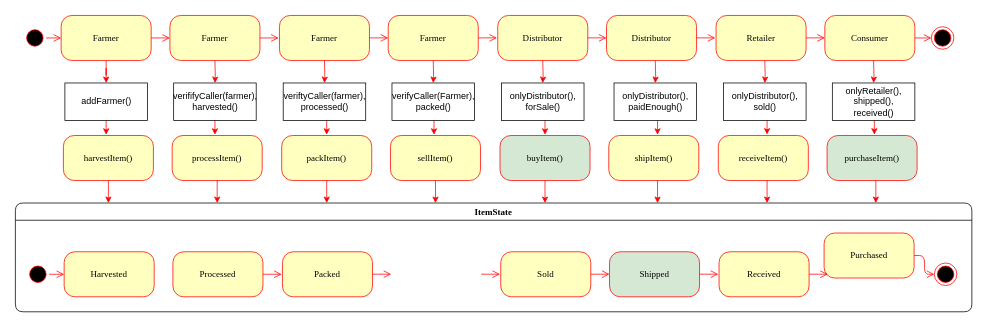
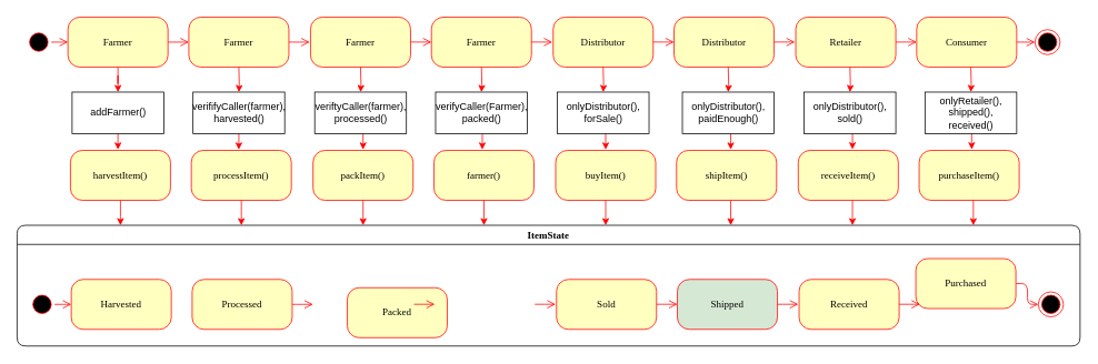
  <mxCell id="0" />
  <mxCell id="1" parent="0" />
  <mxCell id="2" value="" style="edgeStyle=orthogonalEdgeStyle;rounded=0;orthogonalLoop=1;jettySize=auto;html=1;strokeColor=#FF0000;" edge="1" parent="1"><mxGeometry relative="1" as="geometry"><mxPoint x="141" y="149" as="sourcePoint" /><mxPoint x="141" y="179" as="targetPoint" /></mxGeometry></mxCell>
  <mxCell id="3" value="" style="edgeStyle=orthogonalEdgeStyle;rounded=0;orthogonalLoop=1;jettySize=auto;html=1;strokeColor=#FF0000;" edge="1" parent="1"><mxGeometry relative="1" as="geometry"><mxPoint x="286" y="149" as="sourcePoint" /><mxPoint x="286" y="179" as="targetPoint" /></mxGeometry></mxCell>
  <mxCell id="4" value="" style="edgeStyle=orthogonalEdgeStyle;rounded=0;orthogonalLoop=1;jettySize=auto;html=1;strokeColor=#FF0000;" edge="1" parent="1"><mxGeometry relative="1" as="geometry"><mxPoint x="435" y="149" as="sourcePoint" /><mxPoint x="435" y="179" as="targetPoint" /></mxGeometry></mxCell>
  <mxCell id="5" value="" style="edgeStyle=orthogonalEdgeStyle;rounded=0;orthogonalLoop=1;jettySize=auto;html=1;strokeColor=#FF0000;" edge="1" parent="1"><mxGeometry relative="1" as="geometry"><mxPoint x="578" y="149" as="sourcePoint" /><mxPoint x="578" y="179" as="targetPoint" /></mxGeometry></mxCell>
  <mxCell id="6" value="" style="edgeStyle=orthogonalEdgeStyle;rounded=0;orthogonalLoop=1;jettySize=auto;html=1;strokeColor=#FF0000;" edge="1" parent="1"><mxGeometry relative="1" as="geometry"><mxPoint x="726" y="149" as="sourcePoint" /><mxPoint x="726" y="179" as="targetPoint" /></mxGeometry></mxCell>
  <mxCell id="7" value="" style="edgeStyle=orthogonalEdgeStyle;rounded=0;orthogonalLoop=1;jettySize=auto;html=1;strokeColor=#FF0000;" edge="1" parent="1"><mxGeometry relative="1" as="geometry"><mxPoint x="876" y="149" as="sourcePoint" /><mxPoint x="876" y="179" as="targetPoint" /></mxGeometry></mxCell>
  <mxCell id="8" value="" style="edgeStyle=orthogonalEdgeStyle;rounded=0;orthogonalLoop=1;jettySize=auto;html=1;strokeColor=#FF0000;" edge="1" parent="1"><mxGeometry relative="1" as="geometry"><mxPoint x="1022" y="148.86" as="sourcePoint" /><mxPoint x="1022" y="178.86" as="targetPoint" /></mxGeometry></mxCell>
  <mxCell id="9" value="" style="edgeStyle=orthogonalEdgeStyle;rounded=0;orthogonalLoop=1;jettySize=auto;html=1;strokeColor=#FF0000;" edge="1" parent="1"><mxGeometry relative="1" as="geometry"><mxPoint x="1165" y="148.86" as="sourcePoint" /><mxPoint x="1165" y="178.86" as="targetPoint" /></mxGeometry></mxCell>
  <mxCell id="10" value="ItemState" style="swimlane;whiteSpace=wrap;html=1;rounded=1;shadow=0;comic=0;labelBackgroundColor=none;strokeWidth=1;fontFamily=Verdana;fontSize=12;align=center;" parent="1" vertex="1"><mxGeometry x="20" y="270" width="1275" height="145" as="geometry" /></mxCell>
  <mxCell id="11" value="Harvested" style="rounded=1;whiteSpace=wrap;html=1;arcSize=24;fillColor=#ffffc0;strokeColor=#ff0000;shadow=0;comic=0;labelBackgroundColor=none;fontFamily=Verdana;fontSize=12;fontColor=#000000;align=center;" parent="10" vertex="1"><mxGeometry x="65" y="65" width="120" height="60" as="geometry" /></mxCell>
  <mxCell id="12" value="" style="ellipse;html=1;shape=endState;fillColor=#000000;strokeColor=#ff0000;rounded=1;shadow=0;comic=0;labelBackgroundColor=none;fontFamily=Verdana;fontSize=12;fontColor=#000000;align=center;" parent="10" vertex="1"><mxGeometry x="1225" y="80" width="30" height="30" as="geometry" /></mxCell>
  <mxCell id="13" style="edgeStyle=elbowEdgeStyle;html=1;labelBackgroundColor=none;endArrow=open;endSize=8;strokeColor=#ff0000;fontFamily=Verdana;fontSize=12;align=left;" parent="10" source="14" target="11" edge="1"><mxGeometry relative="1" as="geometry" /></mxCell>
  <mxCell id="14" value="" style="ellipse;html=1;shape=startState;fillColor=#000000;strokeColor=#ff0000;rounded=1;shadow=0;comic=0;labelBackgroundColor=none;fontFamily=Verdana;fontSize=12;fontColor=#000000;align=center;direction=south;" parent="10" vertex="1"><mxGeometry x="15" y="80" width="30" height="30" as="geometry" /></mxCell>
  <mxCell id="15" style="edgeStyle=elbowEdgeStyle;html=1;labelBackgroundColor=none;endArrow=open;endSize=8;strokeColor=#ff0000;fontFamily=Verdana;fontSize=12;align=left;exitX=1;exitY=0.5;exitDx=0;exitDy=0;" parent="10" source="18" edge="1"><mxGeometry relative="1" as="geometry"><mxPoint x="355" y="95" as="targetPoint" /></mxGeometry></mxCell>
- <mxCell id="16" value="Packed" style="rounded=1;whiteSpace=wrap;html=1;arcSize=24;fillColor=#ffffc0;strokeColor=#ff0000;shadow=0;comic=0;labelBackgroundColor=none;fontFamily=Verdana;fontSize=12;fontColor=#000000;align=center;" parent="10" vertex="1"><mxGeometry x="356" y="65" width="120" height="60" as="geometry" /></mxCell>
+ <mxCell id="16" value="Packed" style="rounded=1;whiteSpace=wrap;html=1;arcSize=24;fillColor=#ffffc0;strokeColor=#ff0000;shadow=0;comic=0;labelBackgroundColor=none;fontFamily=Verdana;fontSize=12;fontColor=#000000;align=center;" parent="10" vertex="1"><mxGeometry x="396" y="75" width="120" height="60" as="geometry" /></mxCell>
  <mxCell id="17" style="edgeStyle=elbowEdgeStyle;html=1;labelBackgroundColor=none;endArrow=open;endSize=8;strokeColor=#ff0000;fontFamily=Verdana;fontSize=12;align=left;startArrow=none;" parent="10" source="22" target="12" edge="1"><mxGeometry relative="1" as="geometry" /></mxCell>
  <mxCell id="18" value="Processed" style="rounded=1;whiteSpace=wrap;html=1;arcSize=24;fillColor=#ffffc0;strokeColor=#ff0000;shadow=0;comic=0;labelBackgroundColor=none;fontFamily=Verdana;fontSize=12;fontColor=#000000;align=center;" parent="10" vertex="1"><mxGeometry x="210" y="65" width="120" height="60" as="geometry" /></mxCell>
  <mxCell id="19" value="Sold" style="rounded=1;whiteSpace=wrap;html=1;arcSize=24;fillColor=#ffffc0;strokeColor=#ff0000;shadow=0;comic=0;labelBackgroundColor=none;fontFamily=Verdana;fontSize=12;fontColor=#000000;align=center;" vertex="1" parent="10"><mxGeometry x="647" y="65" width="120" height="60" as="geometry" /></mxCell>
  <mxCell id="20" value="Shipped" style="rounded=1;whiteSpace=wrap;html=1;arcSize=24;fillColor=#d5e8d4;strokeColor=#ff0000;shadow=0;comic=0;labelBackgroundColor=none;fontFamily=Verdana;fontSize=12;fontColor=#000000;align=center;" vertex="1" parent="10"><mxGeometry x="792" y="65" width="120" height="60" as="geometry" /></mxCell>
  <mxCell id="21" value="Received" style="rounded=1;whiteSpace=wrap;html=1;arcSize=24;fillColor=#ffffc0;strokeColor=#ff0000;shadow=0;comic=0;labelBackgroundColor=none;fontFamily=Verdana;fontSize=12;fontColor=#000000;align=center;" vertex="1" parent="10"><mxGeometry x="938" y="65" width="120" height="60" as="geometry" /></mxCell>
  <mxCell id="22" value="Purchased" style="rounded=1;whiteSpace=wrap;html=1;arcSize=24;fillColor=#ffffc0;strokeColor=#ff0000;shadow=0;comic=0;labelBackgroundColor=none;fontFamily=Verdana;fontSize=12;fontColor=#000000;align=center;" vertex="1" parent="10"><mxGeometry x="1078" y="40" width="120" height="60" as="geometry" /></mxCell>
  <mxCell id="23" style="edgeStyle=elbowEdgeStyle;html=1;labelBackgroundColor=none;endArrow=open;endSize=8;strokeColor=#ff0000;fontFamily=Verdana;fontSize=12;align=left;exitX=1;exitY=0.5;exitDx=0;exitDy=0;" edge="1" parent="10"><mxGeometry relative="1" as="geometry"><mxPoint x="476" y="94.89" as="sourcePoint" /><mxPoint x="501" y="94.89" as="targetPoint" /></mxGeometry></mxCell>
  <mxCell id="24" style="edgeStyle=elbowEdgeStyle;html=1;labelBackgroundColor=none;endArrow=open;endSize=8;strokeColor=#ff0000;fontFamily=Verdana;fontSize=12;align=left;exitX=1;exitY=0.5;exitDx=0;exitDy=0;" edge="1" parent="10"><mxGeometry relative="1" as="geometry"><mxPoint x="621" y="94.89" as="sourcePoint" /><mxPoint x="646" y="94.89" as="targetPoint" /></mxGeometry></mxCell>
  <mxCell id="25" style="edgeStyle=elbowEdgeStyle;html=1;labelBackgroundColor=none;endArrow=open;endSize=8;strokeColor=#ff0000;fontFamily=Verdana;fontSize=12;align=left;exitX=1;exitY=0.5;exitDx=0;exitDy=0;" edge="1" parent="10"><mxGeometry relative="1" as="geometry"><mxPoint x="767" y="94.89" as="sourcePoint" /><mxPoint x="792" y="94.89" as="targetPoint" /></mxGeometry></mxCell>
  <mxCell id="26" style="edgeStyle=elbowEdgeStyle;html=1;labelBackgroundColor=none;endArrow=open;endSize=8;strokeColor=#ff0000;fontFamily=Verdana;fontSize=12;align=left;exitX=1;exitY=0.5;exitDx=0;exitDy=0;" edge="1" parent="10"><mxGeometry relative="1" as="geometry"><mxPoint x="912" y="94.89" as="sourcePoint" /><mxPoint x="937" y="94.89" as="targetPoint" /></mxGeometry></mxCell>
  <mxCell id="27" style="edgeStyle=elbowEdgeStyle;html=1;labelBackgroundColor=none;endArrow=open;endSize=8;strokeColor=#ff0000;fontFamily=Verdana;fontSize=12;align=left;exitX=1;exitY=0.5;exitDx=0;exitDy=0;" edge="1" parent="10"><mxGeometry relative="1" as="geometry"><mxPoint x="1058" y="94.89" as="sourcePoint" /><mxPoint x="1083" y="94.89" as="targetPoint" /></mxGeometry></mxCell>
  <mxCell id="28" style="edgeStyle=elbowEdgeStyle;html=1;labelBackgroundColor=none;endArrow=open;endSize=8;strokeColor=#ff0000;fontFamily=Verdana;fontSize=12;align=left;entryX=0;entryY=0.5;entryDx=0;entryDy=0;" edge="1" parent="1" source="30" target="37"><mxGeometry relative="1" as="geometry" /></mxCell>
  <mxCell id="29" value="" style="edgeStyle=orthogonalEdgeStyle;rounded=0;orthogonalLoop=1;jettySize=auto;html=1;strokeColor=#FF0000;" edge="1" parent="1" source="30" target="48"><mxGeometry relative="1" as="geometry" /></mxCell>
  <mxCell id="30" value="Farmer" style="rounded=1;whiteSpace=wrap;html=1;arcSize=24;fillColor=#ffffc0;strokeColor=#ff0000;shadow=0;comic=0;labelBackgroundColor=none;fontFamily=Verdana;fontSize=12;fontColor=#000000;align=center;" vertex="1" parent="1"><mxGeometry x="81" y="20" width="120" height="60" as="geometry" /></mxCell>
  <mxCell id="31" value="" style="ellipse;html=1;shape=endState;fillColor=#000000;strokeColor=#ff0000;rounded=1;shadow=0;comic=0;labelBackgroundColor=none;fontFamily=Verdana;fontSize=12;fontColor=#000000;align=center;" vertex="1" parent="1"><mxGeometry x="1241" y="35" width="30" height="30" as="geometry" /></mxCell>
  <mxCell id="32" style="edgeStyle=elbowEdgeStyle;html=1;labelBackgroundColor=none;endArrow=open;endSize=8;strokeColor=#ff0000;fontFamily=Verdana;fontSize=12;align=left;" edge="1" parent="1" source="33" target="30"><mxGeometry relative="1" as="geometry" /></mxCell>
  <mxCell id="33" value="" style="ellipse;html=1;shape=startState;fillColor=#000000;strokeColor=#ff0000;rounded=1;shadow=0;comic=0;labelBackgroundColor=none;fontFamily=Verdana;fontSize=12;fontColor=#000000;align=center;direction=south;" vertex="1" parent="1"><mxGeometry x="31" y="35" width="30" height="30" as="geometry" /></mxCell>
  <mxCell id="34" style="edgeStyle=elbowEdgeStyle;html=1;labelBackgroundColor=none;endArrow=open;endSize=8;strokeColor=#ff0000;fontFamily=Verdana;fontSize=12;align=left;exitX=1;exitY=0.5;exitDx=0;exitDy=0;" edge="1" parent="1" source="37"><mxGeometry relative="1" as="geometry"><mxPoint x="371" y="50" as="targetPoint" /></mxGeometry></mxCell>
  <mxCell id="35" value="Farmer" style="rounded=1;whiteSpace=wrap;html=1;arcSize=24;fillColor=#ffffc0;strokeColor=#ff0000;shadow=0;comic=0;labelBackgroundColor=none;fontFamily=Verdana;fontSize=12;fontColor=#000000;align=center;" vertex="1" parent="1"><mxGeometry x="372" y="20" width="120" height="60" as="geometry" /></mxCell>
  <mxCell id="36" style="edgeStyle=elbowEdgeStyle;html=1;labelBackgroundColor=none;endArrow=open;endSize=8;strokeColor=#ff0000;fontFamily=Verdana;fontSize=12;align=left;startArrow=none;" edge="1" parent="1" source="42" target="31"><mxGeometry relative="1" as="geometry" /></mxCell>
  <mxCell id="37" value="Farmer" style="rounded=1;whiteSpace=wrap;html=1;arcSize=24;fillColor=#ffffc0;strokeColor=#ff0000;shadow=0;comic=0;labelBackgroundColor=none;fontFamily=Verdana;fontSize=12;fontColor=#000000;align=center;" vertex="1" parent="1"><mxGeometry x="226" y="20" width="120" height="60" as="geometry" /></mxCell>
  <mxCell id="38" value="Farmer" style="rounded=1;whiteSpace=wrap;html=1;arcSize=24;fillColor=#ffffc0;strokeColor=#ff0000;shadow=0;comic=0;labelBackgroundColor=none;fontFamily=Verdana;fontSize=12;fontColor=#000000;align=center;" vertex="1" parent="1"><mxGeometry x="517" y="20" width="120" height="60" as="geometry" /></mxCell>
  <mxCell id="39" value="Distributor" style="rounded=1;whiteSpace=wrap;html=1;arcSize=24;fillColor=#ffffc0;strokeColor=#ff0000;shadow=0;comic=0;labelBackgroundColor=none;fontFamily=Verdana;fontSize=12;fontColor=#000000;align=center;" vertex="1" parent="1"><mxGeometry x="663" y="20" width="120" height="60" as="geometry" /></mxCell>
  <mxCell id="40" value="Distributor" style="rounded=1;whiteSpace=wrap;html=1;arcSize=24;fillColor=#ffffc0;strokeColor=#ff0000;shadow=0;comic=0;labelBackgroundColor=none;fontFamily=Verdana;fontSize=12;fontColor=#000000;align=center;" vertex="1" parent="1"><mxGeometry x="808" y="20" width="120" height="60" as="geometry" /></mxCell>
  <mxCell id="41" value="Retailer" style="rounded=1;whiteSpace=wrap;html=1;arcSize=24;fillColor=#ffffc0;strokeColor=#ff0000;shadow=0;comic=0;labelBackgroundColor=none;fontFamily=Verdana;fontSize=12;fontColor=#000000;align=center;" vertex="1" parent="1"><mxGeometry x="954" y="20" width="120" height="60" as="geometry" /></mxCell>
  <mxCell id="42" value="Consumer" style="rounded=1;whiteSpace=wrap;html=1;arcSize=24;fillColor=#ffffc0;strokeColor=#ff0000;shadow=0;comic=0;labelBackgroundColor=none;fontFamily=Verdana;fontSize=12;fontColor=#000000;align=center;" vertex="1" parent="1"><mxGeometry x="1099" y="20" width="120" height="60" as="geometry" /></mxCell>
  <mxCell id="43" style="edgeStyle=elbowEdgeStyle;html=1;labelBackgroundColor=none;endArrow=open;endSize=8;strokeColor=#ff0000;fontFamily=Verdana;fontSize=12;align=left;exitX=1;exitY=0.5;exitDx=0;exitDy=0;" edge="1" parent="1"><mxGeometry relative="1" as="geometry"><mxPoint x="492" y="49.89" as="sourcePoint" /><mxPoint x="517" y="49.89" as="targetPoint" /></mxGeometry></mxCell>
  <mxCell id="44" style="edgeStyle=elbowEdgeStyle;html=1;labelBackgroundColor=none;endArrow=open;endSize=8;strokeColor=#ff0000;fontFamily=Verdana;fontSize=12;align=left;exitX=1;exitY=0.5;exitDx=0;exitDy=0;" edge="1" parent="1"><mxGeometry relative="1" as="geometry"><mxPoint x="637" y="49.89" as="sourcePoint" /><mxPoint x="662" y="49.89" as="targetPoint" /></mxGeometry></mxCell>
  <mxCell id="45" style="edgeStyle=elbowEdgeStyle;html=1;labelBackgroundColor=none;endArrow=open;endSize=8;strokeColor=#ff0000;fontFamily=Verdana;fontSize=12;align=left;exitX=1;exitY=0.5;exitDx=0;exitDy=0;" edge="1" parent="1"><mxGeometry relative="1" as="geometry"><mxPoint x="783" y="49.89" as="sourcePoint" /><mxPoint x="808" y="49.89" as="targetPoint" /></mxGeometry></mxCell>
  <mxCell id="46" style="edgeStyle=elbowEdgeStyle;html=1;labelBackgroundColor=none;endArrow=open;endSize=8;strokeColor=#ff0000;fontFamily=Verdana;fontSize=12;align=left;exitX=1;exitY=0.5;exitDx=0;exitDy=0;" edge="1" parent="1"><mxGeometry relative="1" as="geometry"><mxPoint x="928" y="49.89" as="sourcePoint" /><mxPoint x="953" y="49.89" as="targetPoint" /></mxGeometry></mxCell>
  <mxCell id="47" style="edgeStyle=elbowEdgeStyle;html=1;labelBackgroundColor=none;endArrow=open;endSize=8;strokeColor=#ff0000;fontFamily=Verdana;fontSize=12;align=left;exitX=1;exitY=0.5;exitDx=0;exitDy=0;" edge="1" parent="1"><mxGeometry relative="1" as="geometry"><mxPoint x="1074" y="49.89" as="sourcePoint" /><mxPoint x="1099" y="49.89" as="targetPoint" /></mxGeometry></mxCell>
  <mxCell id="48" value="addFarmer()" style="html=1;" vertex="1" parent="1"><mxGeometry x="86" y="110" width="110" height="50" as="geometry" /></mxCell>
  <mxCell id="49" value="" style="edgeStyle=orthogonalEdgeStyle;rounded=0;orthogonalLoop=1;jettySize=auto;html=1;strokeColor=#FF0000;" edge="1" parent="1" target="50"><mxGeometry relative="1" as="geometry"><mxPoint x="286" y="80" as="sourcePoint" /></mxGeometry></mxCell>
  <mxCell id="50" value="verififyCaller(farmer),&lt;br&gt;harvested()" style="html=1;" vertex="1" parent="1"><mxGeometry x="231" y="110" width="110" height="50" as="geometry" /></mxCell>
  <mxCell id="51" value="" style="edgeStyle=orthogonalEdgeStyle;rounded=0;orthogonalLoop=1;jettySize=auto;html=1;strokeColor=#FF0000;" edge="1" parent="1" target="52"><mxGeometry relative="1" as="geometry"><mxPoint x="432" y="80" as="sourcePoint" /></mxGeometry></mxCell>
  <mxCell id="52" value="veriftyCaller(farmer),&lt;br&gt;processed()" style="html=1;" vertex="1" parent="1"><mxGeometry x="377" y="110" width="110" height="50" as="geometry" /></mxCell>
  <mxCell id="53" value="" style="edgeStyle=orthogonalEdgeStyle;rounded=0;orthogonalLoop=1;jettySize=auto;html=1;strokeColor=#FF0000;" edge="1" parent="1" target="54"><mxGeometry relative="1" as="geometry"><mxPoint x="577" y="80" as="sourcePoint" /></mxGeometry></mxCell>
  <mxCell id="54" value="verifyCaller(Farmer),&lt;br&gt;packed()" style="html=1;" vertex="1" parent="1"><mxGeometry x="522" y="110" width="110" height="50" as="geometry" /></mxCell>
  <mxCell id="55" value="" style="edgeStyle=orthogonalEdgeStyle;rounded=0;orthogonalLoop=1;jettySize=auto;html=1;strokeColor=#FF0000;" edge="1" parent="1" target="56"><mxGeometry relative="1" as="geometry"><mxPoint x="723" y="80" as="sourcePoint" /></mxGeometry></mxCell>
  <mxCell id="56" value="onlyDistributor(),&lt;br&gt;forSale()" style="html=1;" vertex="1" parent="1"><mxGeometry x="668" y="110" width="110" height="50" as="geometry" /></mxCell>
  <mxCell id="57" value="" style="edgeStyle=orthogonalEdgeStyle;rounded=0;orthogonalLoop=1;jettySize=auto;html=1;strokeColor=#FF0000;" edge="1" parent="1" target="58"><mxGeometry relative="1" as="geometry"><mxPoint x="873" y="80" as="sourcePoint" /></mxGeometry></mxCell>
  <mxCell id="58" value="onlyDistributor(),&lt;br&gt;paidEnough()" style="html=1;" vertex="1" parent="1"><mxGeometry x="818" y="110" width="110" height="50" as="geometry" /></mxCell>
  <mxCell id="59" value="" style="edgeStyle=orthogonalEdgeStyle;rounded=0;orthogonalLoop=1;jettySize=auto;html=1;strokeColor=#FF0000;" edge="1" parent="1" target="60"><mxGeometry relative="1" as="geometry"><mxPoint x="1019" y="80" as="sourcePoint" /></mxGeometry></mxCell>
  <mxCell id="60" value="onlyDistributor(),&lt;br&gt;sold()" style="html=1;" vertex="1" parent="1"><mxGeometry x="964" y="110" width="110" height="50" as="geometry" /></mxCell>
  <mxCell id="61" value="" style="edgeStyle=orthogonalEdgeStyle;rounded=0;orthogonalLoop=1;jettySize=auto;html=1;strokeColor=#FF0000;" edge="1" parent="1" target="62"><mxGeometry relative="1" as="geometry"><mxPoint x="1164" y="80" as="sourcePoint" /></mxGeometry></mxCell>
  <mxCell id="62" value="onlyRetailer(),&lt;br&gt;shipped(),&lt;br&gt;received()" style="html=1;" vertex="1" parent="1"><mxGeometry x="1109" y="110" width="110" height="50" as="geometry" /></mxCell>
  <mxCell id="63" value="" style="edgeStyle=orthogonalEdgeStyle;rounded=0;orthogonalLoop=1;jettySize=auto;html=1;strokeColor=#FF0000;" edge="1" parent="1" source="64"><mxGeometry relative="1" as="geometry"><mxPoint x="144" y="270" as="targetPoint" /></mxGeometry></mxCell>
  <mxCell id="64" value="harvestItem()" style="rounded=1;whiteSpace=wrap;html=1;arcSize=24;fillColor=#ffffc0;strokeColor=#ff0000;shadow=0;comic=0;labelBackgroundColor=none;fontFamily=Verdana;fontSize=12;fontColor=#000000;align=center;" vertex="1" parent="1"><mxGeometry x="84" y="180" width="120" height="60" as="geometry" /></mxCell>
  <mxCell id="65" value="packItem()" style="rounded=1;whiteSpace=wrap;html=1;arcSize=24;fillColor=#ffffc0;strokeColor=#ff0000;shadow=0;comic=0;labelBackgroundColor=none;fontFamily=Verdana;fontSize=12;fontColor=#000000;align=center;" vertex="1" parent="1"><mxGeometry x="375" y="180" width="120" height="60" as="geometry" /></mxCell>
  <mxCell id="66" value="processItem()" style="rounded=1;whiteSpace=wrap;html=1;arcSize=24;fillColor=#ffffc0;strokeColor=#ff0000;shadow=0;comic=0;labelBackgroundColor=none;fontFamily=Verdana;fontSize=12;fontColor=#000000;align=center;" vertex="1" parent="1"><mxGeometry x="229" y="180" width="120" height="60" as="geometry" /></mxCell>
- <mxCell id="67" value="sellItem()" style="rounded=1;whiteSpace=wrap;html=1;arcSize=24;fillColor=#ffffc0;strokeColor=#ff0000;shadow=0;comic=0;labelBackgroundColor=none;fontFamily=Verdana;fontSize=12;fontColor=#000000;align=center;" vertex="1" parent="1"><mxGeometry x="520" y="180" width="120" height="60" as="geometry" /></mxCell>
- <mxCell id="68" value="buyItem()" style="rounded=1;whiteSpace=wrap;html=1;arcSize=24;fillColor=#d5e8d4;strokeColor=#ff0000;shadow=0;comic=0;labelBackgroundColor=none;fontFamily=Verdana;fontSize=12;fontColor=#000000;align=center;" vertex="1" parent="1"><mxGeometry x="666" y="180" width="120" height="60" as="geometry" /></mxCell>
+ <mxCell id="67" value="farmer()" style="rounded=1;whiteSpace=wrap;html=1;arcSize=24;fillColor=#ffffc0;strokeColor=#ff0000;shadow=0;comic=0;labelBackgroundColor=none;fontFamily=Verdana;fontSize=12;fontColor=#000000;align=center;" vertex="1" parent="1"><mxGeometry x="520" y="180" width="120" height="60" as="geometry" /></mxCell>
+ <mxCell id="68" value="buyItem()" style="rounded=1;whiteSpace=wrap;html=1;arcSize=24;fillColor=#ffffc0;strokeColor=#ff0000;shadow=0;comic=0;labelBackgroundColor=none;fontFamily=Verdana;fontSize=12;fontColor=#000000;align=center;" vertex="1" parent="1"><mxGeometry x="666" y="180" width="120" height="60" as="geometry" /></mxCell>
  <mxCell id="69" value="shipItem()" style="rounded=1;whiteSpace=wrap;html=1;arcSize=24;fillColor=#ffffc0;strokeColor=#ff0000;shadow=0;comic=0;labelBackgroundColor=none;fontFamily=Verdana;fontSize=12;fontColor=#000000;align=center;" vertex="1" parent="1"><mxGeometry x="811" y="180" width="120" height="60" as="geometry" /></mxCell>
  <mxCell id="70" value="receiveItem()" style="rounded=1;whiteSpace=wrap;html=1;arcSize=24;fillColor=#ffffc0;strokeColor=#ff0000;shadow=0;comic=0;labelBackgroundColor=none;fontFamily=Verdana;fontSize=12;fontColor=#000000;align=center;" vertex="1" parent="1"><mxGeometry x="957" y="180" width="120" height="60" as="geometry" /></mxCell>
- <mxCell id="71" value="purchaseItem()" style="rounded=1;whiteSpace=wrap;html=1;arcSize=24;fillColor=#d5e8d4;strokeColor=#ff0000;shadow=0;comic=0;labelBackgroundColor=none;fontFamily=Verdana;fontSize=12;fontColor=#000000;align=center;" vertex="1" parent="1"><mxGeometry x="1102" y="180" width="120" height="60" as="geometry" /></mxCell>
+ <mxCell id="71" value="purchaseItem()" style="rounded=1;whiteSpace=wrap;html=1;arcSize=24;fillColor=#ffffc0;strokeColor=#ff0000;shadow=0;comic=0;labelBackgroundColor=none;fontFamily=Verdana;fontSize=12;fontColor=#000000;align=center;" vertex="1" parent="1"><mxGeometry x="1102" y="180" width="120" height="60" as="geometry" /></mxCell>
  <mxCell id="72" value="" style="edgeStyle=orthogonalEdgeStyle;rounded=0;orthogonalLoop=1;jettySize=auto;html=1;strokeColor=#FF0000;" edge="1" parent="1"><mxGeometry relative="1" as="geometry"><mxPoint x="289" y="240" as="sourcePoint" /><mxPoint x="289" y="270" as="targetPoint" /></mxGeometry></mxCell>
  <mxCell id="73" value="" style="edgeStyle=orthogonalEdgeStyle;rounded=0;orthogonalLoop=1;jettySize=auto;html=1;strokeColor=#FF0000;" edge="1" parent="1"><mxGeometry relative="1" as="geometry"><mxPoint x="435" y="240" as="sourcePoint" /><mxPoint x="435" y="270" as="targetPoint" /></mxGeometry></mxCell>
  <mxCell id="74" value="" style="edgeStyle=orthogonalEdgeStyle;rounded=0;orthogonalLoop=1;jettySize=auto;html=1;strokeColor=#FF0000;" edge="1" parent="1"><mxGeometry relative="1" as="geometry"><mxPoint x="580" y="240" as="sourcePoint" /><mxPoint x="580" y="270" as="targetPoint" /></mxGeometry></mxCell>
  <mxCell id="75" value="" style="edgeStyle=orthogonalEdgeStyle;rounded=0;orthogonalLoop=1;jettySize=auto;html=1;strokeColor=#FF0000;" edge="1" parent="1"><mxGeometry relative="1" as="geometry"><mxPoint x="726" y="240" as="sourcePoint" /><mxPoint x="726" y="270" as="targetPoint" /></mxGeometry></mxCell>
  <mxCell id="76" value="" style="edgeStyle=orthogonalEdgeStyle;rounded=0;orthogonalLoop=1;jettySize=auto;html=1;strokeColor=#FF0000;" edge="1" parent="1"><mxGeometry relative="1" as="geometry"><mxPoint x="876" y="240" as="sourcePoint" /><mxPoint x="876" y="270" as="targetPoint" /></mxGeometry></mxCell>
  <mxCell id="77" value="" style="edgeStyle=orthogonalEdgeStyle;rounded=0;orthogonalLoop=1;jettySize=auto;html=1;strokeColor=#FF0000;" edge="1" parent="1"><mxGeometry relative="1" as="geometry"><mxPoint x="1022" y="240" as="sourcePoint" /><mxPoint x="1022" y="270" as="targetPoint" /></mxGeometry></mxCell>
  <mxCell id="78" value="" style="edgeStyle=orthogonalEdgeStyle;rounded=0;orthogonalLoop=1;jettySize=auto;html=1;strokeColor=#FF0000;" edge="1" parent="1"><mxGeometry relative="1" as="geometry"><mxPoint x="1167" y="240" as="sourcePoint" /><mxPoint x="1167" y="270" as="targetPoint" /></mxGeometry></mxCell>
